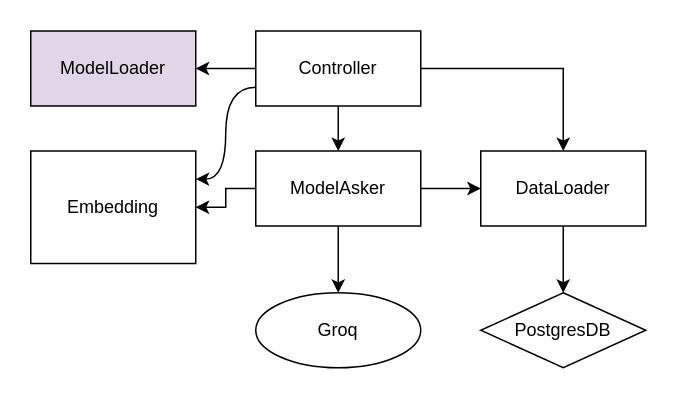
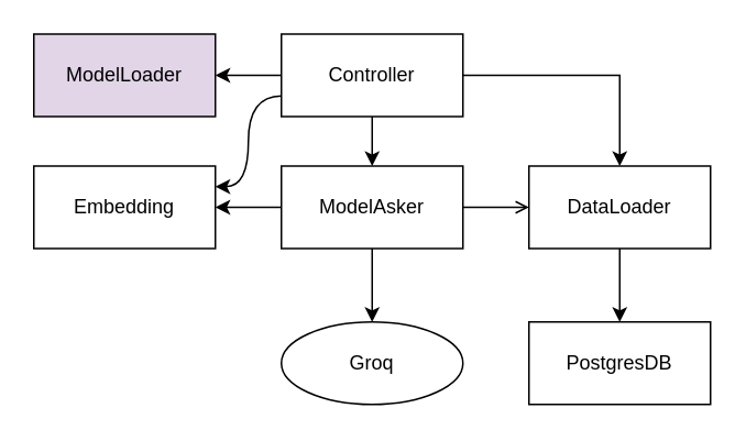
  <mxCell id="0" />
  <mxCell id="1" parent="0" />
  <mxCell id="2" style="edgeStyle=orthogonalEdgeStyle;rounded=0;orthogonalLoop=1;jettySize=auto;html=1;entryX=1;entryY=0.5;entryDx=0;entryDy=0;" parent="1" source="7" target="13" edge="1"><mxGeometry relative="1" as="geometry" /></mxCell>
  <mxCell id="3" style="edgeStyle=orthogonalEdgeStyle;rounded=0;orthogonalLoop=1;jettySize=auto;html=1;exitX=0.75;exitY=1;exitDx=0;exitDy=0;entryX=0.25;entryY=0;entryDx=0;entryDy=0;strokeColor=none;curved=1;" parent="1" source="7" target="14" edge="1"><mxGeometry relative="1" as="geometry" /></mxCell>
  <mxCell id="4" style="edgeStyle=orthogonalEdgeStyle;rounded=0;orthogonalLoop=1;jettySize=auto;html=1;entryX=0.5;entryY=0;entryDx=0;entryDy=0;" edge="1" parent="1" source="7" target="12"><mxGeometry relative="1" as="geometry" /></mxCell>
  <mxCell id="5" style="edgeStyle=orthogonalEdgeStyle;rounded=0;orthogonalLoop=1;jettySize=auto;html=1;exitX=0;exitY=0.75;exitDx=0;exitDy=0;entryX=1;entryY=0.25;entryDx=0;entryDy=0;curved=1;" edge="1" parent="1" source="7" target="8"><mxGeometry relative="1" as="geometry" /></mxCell>
  <mxCell id="6" style="edgeStyle=orthogonalEdgeStyle;rounded=0;orthogonalLoop=1;jettySize=auto;html=1;entryX=0.5;entryY=0;entryDx=0;entryDy=0;" edge="1" parent="1" source="7" target="17"><mxGeometry relative="1" as="geometry" /></mxCell>
  <mxCell id="7" value="Controller" style="html=1;whiteSpace=wrap;" parent="1" vertex="1"><mxGeometry x="170" y="20" width="110" height="50" as="geometry" /></mxCell>
- <mxCell id="8" value="Embedding" style="html=1;whiteSpace=wrap;" parent="1" vertex="1"><mxGeometry x="20" y="100" width="110" height="75" as="geometry" /></mxCell>
+ <mxCell id="8" value="Embedding" style="html=1;whiteSpace=wrap;" parent="1" vertex="1"><mxGeometry x="20" y="100" width="110" height="50" as="geometry" /></mxCell>
  <mxCell id="9" style="edgeStyle=orthogonalEdgeStyle;rounded=0;orthogonalLoop=1;jettySize=auto;html=1;entryX=0.5;entryY=0;entryDx=0;entryDy=0;" edge="1" parent="1" source="12" target="15"><mxGeometry relative="1" as="geometry" /></mxCell>
  <mxCell id="10" style="edgeStyle=orthogonalEdgeStyle;rounded=0;orthogonalLoop=1;jettySize=auto;html=1;entryX=1;entryY=0.5;entryDx=0;entryDy=0;" edge="1" parent="1" source="12" target="8"><mxGeometry relative="1" as="geometry" /></mxCell>
- <mxCell id="11" style="edgeStyle=orthogonalEdgeStyle;rounded=0;orthogonalLoop=1;jettySize=auto;html=1;entryX=0;entryY=0.5;entryDx=0;entryDy=0;" edge="1" parent="1" source="12" target="17"><mxGeometry relative="1" as="geometry" /></mxCell>
+ <mxCell id="11" style="edgeStyle=orthogonalEdgeStyle;rounded=0;orthogonalLoop=1;jettySize=auto;html=1;entryX=0;entryY=0.5;entryDx=0;entryDy=0;endArrow=open;" edge="1" parent="1" source="12" target="17"><mxGeometry relative="1" as="geometry" /></mxCell>
  <mxCell id="12" value="ModelAsker" style="html=1;whiteSpace=wrap;" parent="1" vertex="1"><mxGeometry x="170" y="100" width="110" height="50" as="geometry" /></mxCell>
  <mxCell id="13" value="ModelLoader" style="html=1;whiteSpace=wrap;fillColor=#e1d5e7;" parent="1" vertex="1"><mxGeometry x="20" y="20" width="110" height="50" as="geometry" /></mxCell>
- <mxCell id="14" value="PostgresDB" style="rhombus;html=1;whiteSpace=wrap;" parent="1" vertex="1"><mxGeometry x="320" y="194.5" width="110" height="50" as="geometry" /></mxCell>
+ <mxCell id="14" value="PostgresDB" style="html=1;whiteSpace=wrap;" parent="1" vertex="1"><mxGeometry x="320" y="194.5" width="110" height="50" as="geometry" /></mxCell>
  <mxCell id="15" value="Groq" style="ellipse;html=1;whiteSpace=wrap;" vertex="1" parent="1"><mxGeometry x="170" y="194.5" width="110" height="50" as="geometry" /></mxCell>
  <mxCell id="16" style="edgeStyle=orthogonalEdgeStyle;rounded=0;orthogonalLoop=1;jettySize=auto;html=1;entryX=0.5;entryY=0;entryDx=0;entryDy=0;" edge="1" parent="1" source="17" target="14"><mxGeometry relative="1" as="geometry" /></mxCell>
  <mxCell id="17" value="DataLoader" style="html=1;whiteSpace=wrap;" vertex="1" parent="1"><mxGeometry x="320" y="100" width="110" height="50" as="geometry" /></mxCell>
